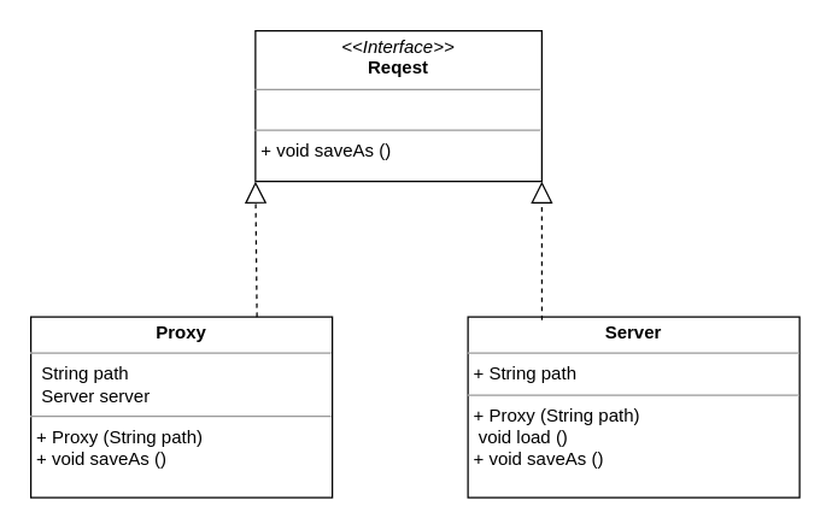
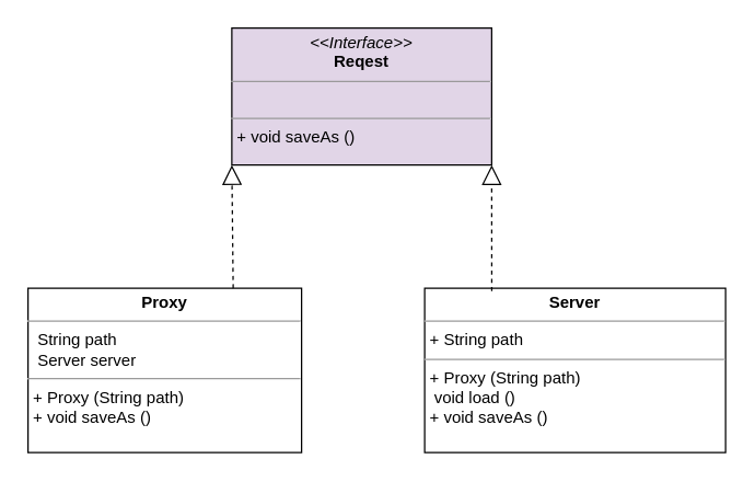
  <mxCell id="0" />
  <mxCell id="1" parent="0" />
- <mxCell id="2" value="&lt;p style=&quot;margin:0px;margin-top:4px;text-align:center;&quot;&gt;&lt;i&gt;&amp;lt;&amp;lt;Interface&amp;gt;&amp;gt;&lt;/i&gt;&lt;br&gt;&lt;b&gt;Reqest&lt;/b&gt;&lt;/p&gt;&lt;hr size=&quot;1&quot;&gt;&lt;p style=&quot;margin:0px;margin-left:4px;&quot;&gt;&lt;br&gt;&lt;/p&gt;&lt;hr size=&quot;1&quot;&gt;&lt;p style=&quot;margin:0px;margin-left:4px;&quot;&gt;+ void saveAs ()&lt;/p&gt;" style="verticalAlign=top;align=left;overflow=fill;fontSize=12;fontFamily=Helvetica;html=1;" vertex="1" parent="1"><mxGeometry x="169" y="20" width="190" height="100" as="geometry" /></mxCell>
+ <mxCell id="2" value="&lt;p style=&quot;margin:0px;margin-top:4px;text-align:center;&quot;&gt;&lt;i&gt;&amp;lt;&amp;lt;Interface&amp;gt;&amp;gt;&lt;/i&gt;&lt;br&gt;&lt;b&gt;Reqest&lt;/b&gt;&lt;/p&gt;&lt;hr size=&quot;1&quot;&gt;&lt;p style=&quot;margin:0px;margin-left:4px;&quot;&gt;&lt;br&gt;&lt;/p&gt;&lt;hr size=&quot;1&quot;&gt;&lt;p style=&quot;margin:0px;margin-left:4px;&quot;&gt;+ void saveAs ()&lt;/p&gt;" style="verticalAlign=top;align=left;overflow=fill;fontSize=12;fontFamily=Helvetica;html=1;fillColor=#e1d5e7;" vertex="1" parent="1"><mxGeometry x="169" y="20" width="190" height="100" as="geometry" /></mxCell>
  <mxCell id="3" value="&lt;p style=&quot;margin:0px;margin-top:4px;text-align:center;&quot;&gt;&lt;b&gt;Server&lt;/b&gt;&lt;/p&gt;&lt;hr size=&quot;1&quot;&gt;&lt;p style=&quot;margin:0px;margin-left:4px;&quot;&gt;+ String path&lt;/p&gt;&lt;hr size=&quot;1&quot;&gt;&lt;p style=&quot;margin: 0px 0px 0px 4px;&quot;&gt;+ Proxy (String path)&lt;/p&gt;&lt;p style=&quot;margin: 0px 0px 0px 4px;&quot;&gt;&amp;nbsp;void load ()&lt;/p&gt;&lt;p style=&quot;margin: 0px 0px 0px 4px;&quot;&gt;+ void saveAs ()&amp;nbsp;&lt;/p&gt;" style="verticalAlign=top;align=left;overflow=fill;fontSize=12;fontFamily=Helvetica;html=1;" vertex="1" parent="1"><mxGeometry x="310" y="210" width="220" height="120" as="geometry" /></mxCell>
  <mxCell id="4" value="&lt;p style=&quot;margin:0px;margin-top:4px;text-align:center;&quot;&gt;&lt;b&gt;Proxy&lt;/b&gt;&lt;/p&gt;&lt;hr size=&quot;1&quot;&gt;&lt;p style=&quot;margin:0px;margin-left:4px;&quot;&gt;&amp;nbsp;String path&lt;/p&gt;&lt;p style=&quot;margin:0px;margin-left:4px;&quot;&gt;&amp;nbsp;Server server&lt;/p&gt;&lt;hr size=&quot;1&quot;&gt;&lt;p style=&quot;margin:0px;margin-left:4px;&quot;&gt;+ Proxy (String path)&lt;/p&gt;&lt;p style=&quot;margin:0px;margin-left:4px;&quot;&gt;+ void saveAs ()&amp;nbsp;&lt;/p&gt;" style="verticalAlign=top;align=left;overflow=fill;fontSize=12;fontFamily=Helvetica;html=1;" vertex="1" parent="1"><mxGeometry x="20" y="210" width="200" height="120" as="geometry" /></mxCell>
  <mxCell id="5" value="" style="endArrow=block;dashed=1;endFill=0;endSize=12;html=1;rounded=0;entryX=1;entryY=1;entryDx=0;entryDy=0;exitX=0.223;exitY=0.017;exitDx=0;exitDy=0;exitPerimeter=0;" edge="1" parent="1" source="3" target="2"><mxGeometry width="160" relative="1" as="geometry"><mxPoint x="180" y="420" as="sourcePoint" /><mxPoint x="320" y="170" as="targetPoint" /></mxGeometry></mxCell>
  <mxCell id="6" value="" style="endArrow=block;dashed=1;endFill=0;endSize=12;html=1;rounded=0;entryX=0;entryY=1;entryDx=0;entryDy=0;exitX=0.75;exitY=0;exitDx=0;exitDy=0;" edge="1" parent="1" source="4" target="2"><mxGeometry width="160" relative="1" as="geometry"><mxPoint x="180" y="420" as="sourcePoint" /><mxPoint x="340" y="420" as="targetPoint" /></mxGeometry></mxCell>
